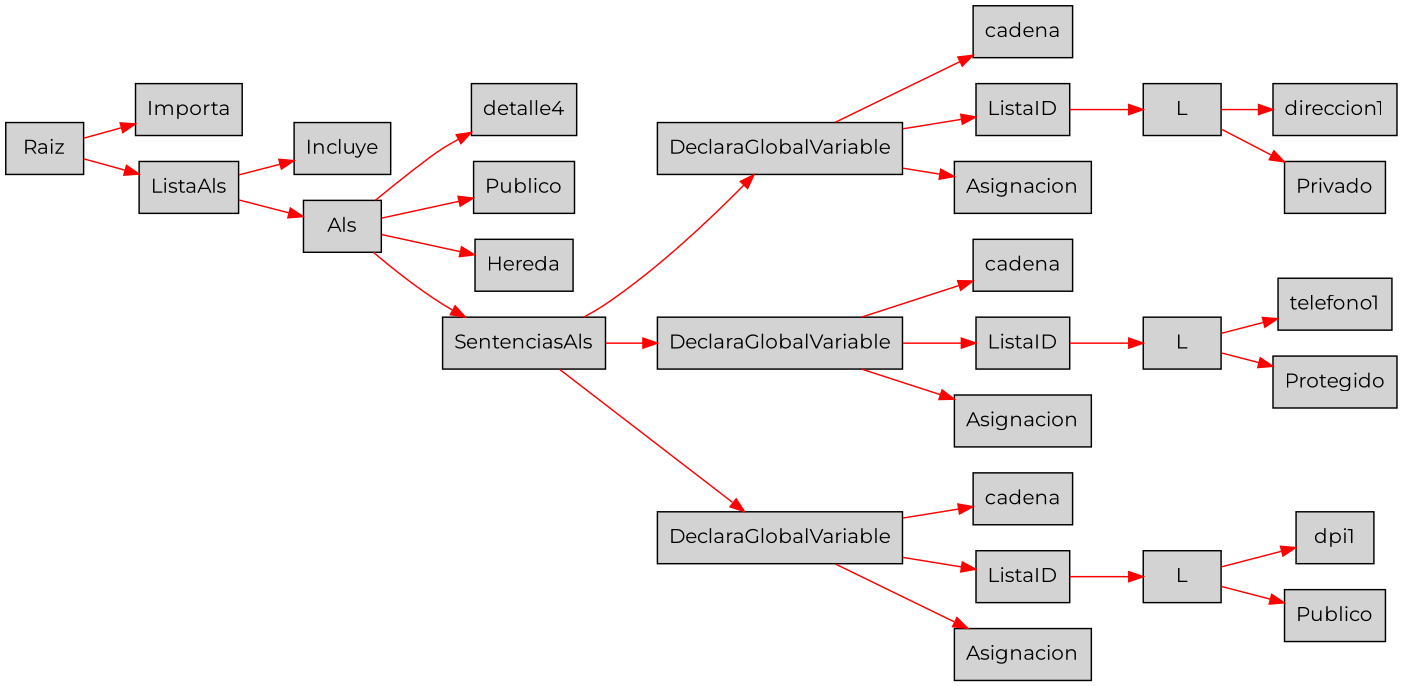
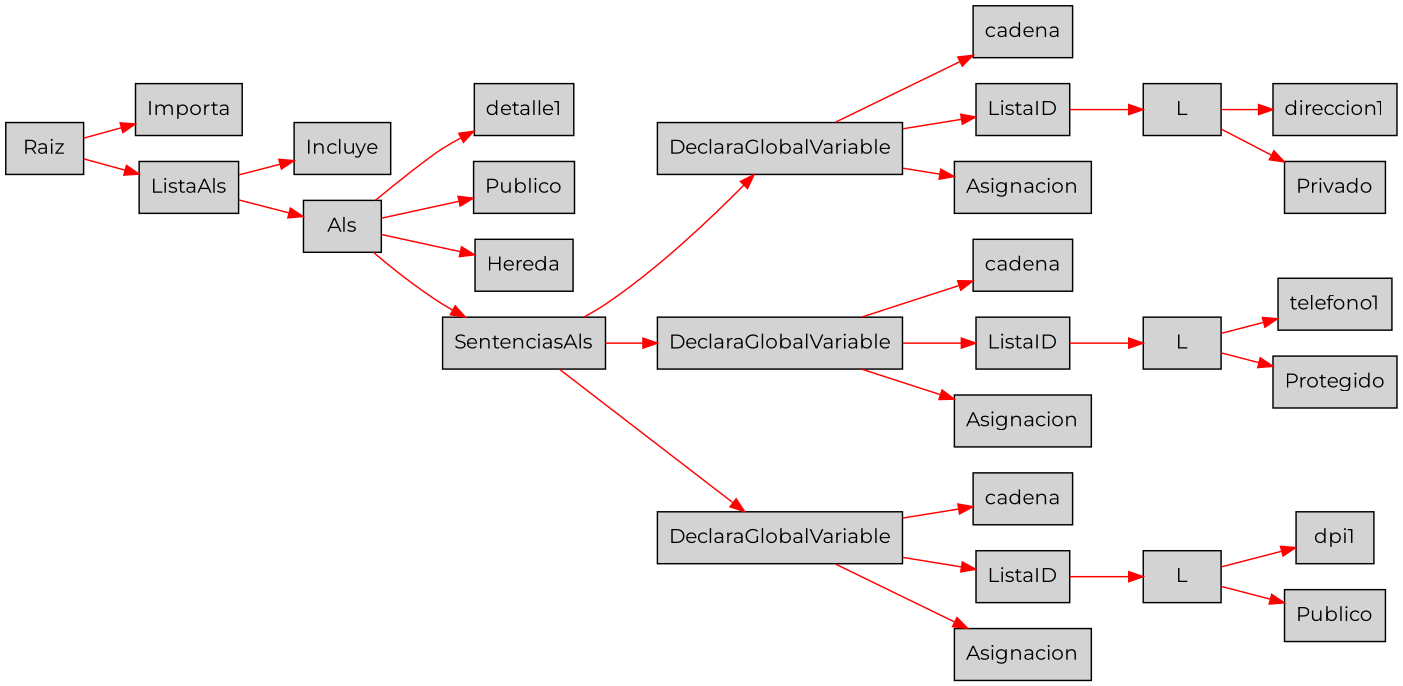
  digraph {
    fontname=Montserrat
    rankdir=LR
    node [fontname=Montserrat shape=box style=filled]
    edge [color=red fontname=Montserrat]
    n1 [label=Raiz]
    n2 [label=Importa]
    n3 [label=ListaAls]
    n4 [label=Incluye]
    n5 [label=Als]
-   n6 [label=detalle4]
+   n6 [label=detalle1]
    n7 [label=Publico]
    n8 [label=Hereda]
    n9 [label=SentenciasAls]
    n10 [label=DeclaraGlobalVariable]
    n11 [label=DeclaraGlobalVariable]
    n12 [label=DeclaraGlobalVariable]
    n13 [label=cadena]
    n14 [label=ListaID]
    n15 [label=Asignacion]
    n16 [label=cadena]
    n17 [label=ListaID]
    n18 [label=Asignacion]
    n19 [label=cadena]
    n20 [label=ListaID]
    n21 [label=Asignacion]
    n22 [label=L]
    n23 [label=direccion1]
    n24 [label=Privado]
    n25 [label=L]
    n26 [label=telefono1]
    n27 [label=Protegido]
    n28 [label=L]
    n29 [label=dpi1]
    n30 [label=Publico]
    n1 -> n2
    n1 -> n3
    n3 -> n4
    n3 -> n5
    n5 -> n6
    n5 -> n7
    n5 -> n8
    n5 -> n9
    n9 -> n10
    n9 -> n11
    n9 -> n12
    n10 -> n13
    n10 -> n14
    n10 -> n15
    n11 -> n16
    n11 -> n17
    n11 -> n18
    n12 -> n19
    n12 -> n20
    n12 -> n21
    n14 -> n22
    n17 -> n25
    n20 -> n28
    n22 -> n23
    n22 -> n24
    n25 -> n26
    n25 -> n27
    n28 -> n29
    n28 -> n30
  }
